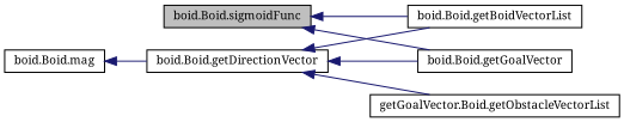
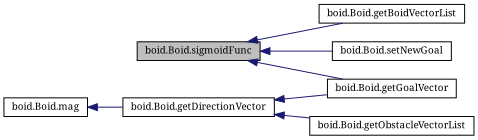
  digraph {
    fontname="Noto Serif"
    rankdir=LR
    node [color=black fillcolor=white fontname="Noto Serif" fontsize=10 shape=record style=filled]
    edge [color=midnightblue dir=back fontname="Noto Serif" fontsize=10 labelfontname=Helvetica labelfontsize=10 style=solid]
    n1 [fillcolor=grey75 fontcolor=black height=0.2 label="boid.Boid.sigmoidFunc" width=0.4]
    n2 [height=0.2 label="boid.Boid.getGoalVector" width=0.4]
    n3 [height=0.2 label="boid.Boid.getBoidVectorList" width=0.4]
+   n4 [height=0.2 label="boid.Boid.setNewGoal" width=0.4]
    n5 [height=0.2 label="boid.Boid.mag" width=0.4]
    n6 [height=0.2 label="boid.Boid.getDirectionVector" width=0.4]
-   n7 [height=0.2 label="getGoalVector.Boid.getObstacleVectorList" width=0.4]
+   n7 [height=0.2 label="boid.Boid.getObstacleVectorList" width=0.4]
    n1 -> n2
    n1 -> n3
+   n1 -> n4
    n5 -> n6
    n6 -> n2
-   n6 -> n3
    n6 -> n7
  }
